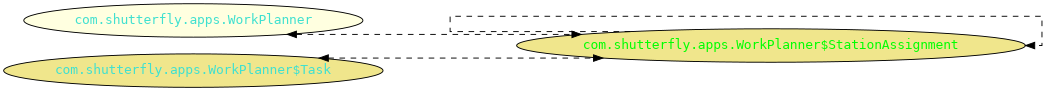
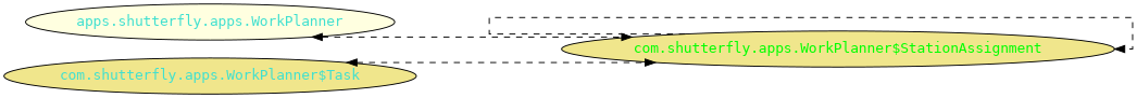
  digraph {
    concentrate=true
    rankdir=LR
    ranksep=2.0
    splines=ortho
    fontname="DejaVu Sans Mono"
    node [fontcolor=turquoise style=filled fillcolor=khaki fontname="DejaVu Sans Mono"]
    edge [style=dashed fontname="DejaVu Sans Mono" dir=both]
    "com.shutterfly.apps.WorkPlanner$StationAssignment" [fontcolor=green]
-   "com.shutterfly.apps.WorkPlanner" [fillcolor=lightyellow]
+   "com.shutterfly.apps.WorkPlanner" [fillcolor=lightyellow label="apps.shutterfly.apps.WorkPlanner"]
    "com.shutterfly.apps.WorkPlanner$Task"
    "com.shutterfly.apps.WorkPlanner$StationAssignment" -> "com.shutterfly.apps.WorkPlanner$StationAssignment" [dir=""]
    "com.shutterfly.apps.WorkPlanner" -> "com.shutterfly.apps.WorkPlanner$StationAssignment"
    "com.shutterfly.apps.WorkPlanner$Task" -> "com.shutterfly.apps.WorkPlanner$StationAssignment"
  }
